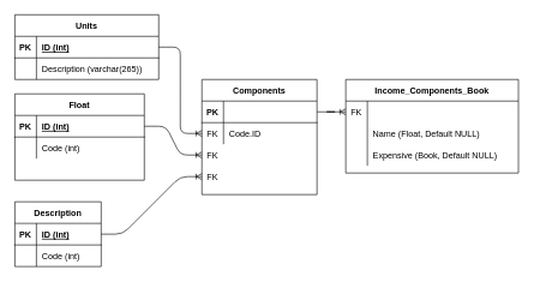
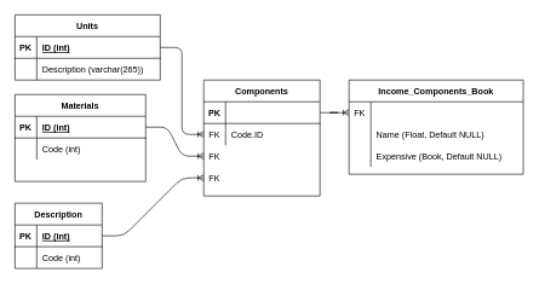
  <mxCell id="0" />
  <mxCell id="1" parent="0" />
  <mxCell id="2" value="" style="edgeStyle=entityRelationEdgeStyle;fontSize=12;html=1;endArrow=ERoneToMany;exitX=1;exitY=0.5;exitDx=0;exitDy=0;entryX=0;entryY=0.5;entryDx=0;entryDy=0;" parent="1" source="42" target="30" edge="1"><mxGeometry width="100" height="100" relative="1" as="geometry"><mxPoint x="420" y="300" as="sourcePoint" /><mxPoint x="520" y="200" as="targetPoint" /></mxGeometry></mxCell>
  <mxCell id="3" value="" style="edgeStyle=entityRelationEdgeStyle;fontSize=12;html=1;endArrow=ERoneToMany;exitX=1;exitY=0.5;exitDx=0;exitDy=0;entryX=0;entryY=0.5;entryDx=0;entryDy=0;" parent="1" source="13" target="28" edge="1"><mxGeometry width="100" height="100" relative="1" as="geometry"><mxPoint x="170" y="295" as="sourcePoint" /><mxPoint x="290" y="295" as="targetPoint" /></mxGeometry></mxCell>
  <mxCell id="4" value="" style="edgeStyle=entityRelationEdgeStyle;fontSize=12;html=1;endArrow=ERoneToMany;exitX=1;exitY=0.5;exitDx=0;exitDy=0;entryX=0;entryY=0.5;entryDx=0;entryDy=0;" parent="1" source="6" target="25" edge="1"><mxGeometry width="100" height="100" relative="1" as="geometry"><mxPoint x="420" y="300" as="sourcePoint" /><mxPoint x="520" y="200" as="targetPoint" /></mxGeometry></mxCell>
  <mxCell id="5" value="Units" style="shape=table;startSize=30;container=1;collapsible=1;childLayout=tableLayout;fixedRows=1;rowLines=0;fontStyle=1;align=center;resizeLast=1;" parent="1" vertex="1"><mxGeometry x="20" y="20" width="200" height="90" as="geometry" /></mxCell>
  <mxCell id="6" value="" style="shape=partialRectangle;collapsible=0;dropTarget=0;pointerEvents=0;fillColor=none;top=0;left=0;bottom=1;right=0;points=[[0,0.5],[1,0.5]];portConstraint=eastwest;" parent="5" vertex="1"><mxGeometry y="30" width="200" height="30" as="geometry" /></mxCell>
  <mxCell id="7" value="PK" style="shape=partialRectangle;connectable=0;fillColor=none;top=0;left=0;bottom=0;right=0;fontStyle=1;overflow=hidden;" parent="6" vertex="1"><mxGeometry width="30" height="30" as="geometry" /></mxCell>
  <mxCell id="8" value="ID (int)" style="shape=partialRectangle;connectable=0;fillColor=none;top=0;left=0;bottom=0;right=0;align=left;spacingLeft=6;fontStyle=5;overflow=hidden;" parent="6" vertex="1"><mxGeometry x="30" width="170" height="30" as="geometry" /></mxCell>
  <mxCell id="9" value="" style="shape=partialRectangle;collapsible=0;dropTarget=0;pointerEvents=0;fillColor=none;top=0;left=0;bottom=0;right=0;points=[[0,0.5],[1,0.5]];portConstraint=eastwest;" parent="5" vertex="1"><mxGeometry y="60" width="200" height="30" as="geometry" /></mxCell>
  <mxCell id="10" value="" style="shape=partialRectangle;connectable=0;fillColor=none;top=0;left=0;bottom=0;right=0;editable=1;overflow=hidden;" parent="9" vertex="1"><mxGeometry width="30" height="30" as="geometry" /></mxCell>
  <mxCell id="11" value="Description (varchar(265))" style="shape=partialRectangle;connectable=0;fillColor=none;top=0;left=0;bottom=0;right=0;align=left;spacingLeft=6;overflow=hidden;" parent="9" vertex="1"><mxGeometry x="30" width="170" height="30" as="geometry" /></mxCell>
- <mxCell id="12" value="Float" style="shape=table;startSize=30;container=1;collapsible=1;childLayout=tableLayout;fixedRows=1;rowLines=0;fontStyle=1;align=center;resizeLast=1;" parent="1" vertex="1"><mxGeometry x="20" y="130" width="180" height="120" as="geometry"><mxRectangle x="100" y="300" width="80" height="30" as="alternateBounds" /></mxGeometry></mxCell>
+ <mxCell id="12" value="Materials" style="shape=table;startSize=30;container=1;collapsible=1;childLayout=tableLayout;fixedRows=1;rowLines=0;fontStyle=1;align=center;resizeLast=1;" parent="1" vertex="1"><mxGeometry x="20" y="130" width="180" height="120" as="geometry"><mxRectangle x="100" y="300" width="80" height="30" as="alternateBounds" /></mxGeometry></mxCell>
  <mxCell id="13" value="" style="shape=partialRectangle;collapsible=0;dropTarget=0;pointerEvents=0;fillColor=none;top=0;left=0;bottom=1;right=0;points=[[0,0.5],[1,0.5]];portConstraint=eastwest;" parent="12" vertex="1"><mxGeometry y="30" width="180" height="30" as="geometry" /></mxCell>
  <mxCell id="14" value="PK" style="shape=partialRectangle;connectable=0;fillColor=none;top=0;left=0;bottom=0;right=0;fontStyle=1;overflow=hidden;" parent="13" vertex="1"><mxGeometry width="30" height="30" as="geometry" /></mxCell>
  <mxCell id="15" value="ID (int)" style="shape=partialRectangle;connectable=0;fillColor=none;top=0;left=0;bottom=0;right=0;align=left;spacingLeft=6;fontStyle=5;overflow=hidden;" parent="13" vertex="1"><mxGeometry x="30" width="150" height="30" as="geometry" /></mxCell>
  <mxCell id="16" value="" style="shape=partialRectangle;collapsible=0;dropTarget=0;pointerEvents=0;fillColor=none;top=0;left=0;bottom=0;right=0;points=[[0,0.5],[1,0.5]];portConstraint=eastwest;verticalAlign=middle;" parent="12" vertex="1"><mxGeometry y="60" width="180" height="30" as="geometry" /></mxCell>
  <mxCell id="17" value="" style="shape=partialRectangle;connectable=0;fillColor=none;top=0;left=0;bottom=0;right=0;editable=1;overflow=hidden;" parent="16" vertex="1"><mxGeometry width="30" height="30" as="geometry" /></mxCell>
  <mxCell id="18" value="Code (int)" style="shape=partialRectangle;connectable=0;fillColor=none;top=0;left=0;bottom=0;right=0;align=left;spacingLeft=6;overflow=hidden;verticalAlign=middle;" parent="16" vertex="1"><mxGeometry x="30" width="150" height="30" as="geometry" /></mxCell>
  <mxCell id="19" value="" style="shape=partialRectangle;collapsible=0;dropTarget=0;pointerEvents=0;fillColor=none;top=0;left=0;bottom=0;right=0;points=[[0,0.5],[1,0.5]];portConstraint=eastwest;" parent="12" vertex="1"><mxGeometry y="90" width="180" height="30" as="geometry" /></mxCell>
  <mxCell id="20" value="" style="shape=partialRectangle;connectable=0;fillColor=none;top=0;left=0;bottom=0;right=0;editable=1;overflow=hidden;" parent="19" vertex="1"><mxGeometry width="30" height="30" as="geometry" /></mxCell>
  <mxCell id="21" value="" style="edgeStyle=entityRelationEdgeStyle;fontSize=12;html=1;endArrow=ERoneToMany;exitX=1;exitY=0.5;exitDx=0;exitDy=0;entryX=0;entryY=0.5;entryDx=0;entryDy=0;" parent="1" source="23" target="33" edge="1"><mxGeometry width="100" height="100" relative="1" as="geometry"><mxPoint x="420" y="300" as="sourcePoint" /><mxPoint x="520" y="200" as="targetPoint" /></mxGeometry></mxCell>
  <mxCell id="22" value="Components" style="shape=table;startSize=30;container=1;collapsible=1;childLayout=tableLayout;fixedRows=1;rowLines=0;fontStyle=1;align=center;resizeLast=1;" parent="1" vertex="1"><mxGeometry x="280" y="110" width="160" height="160" as="geometry" /></mxCell>
  <mxCell id="23" value="" style="shape=partialRectangle;collapsible=0;dropTarget=0;pointerEvents=0;fillColor=none;top=0;left=0;bottom=1;right=0;points=[[0,0.5],[1,0.5]];portConstraint=eastwest;" parent="22" vertex="1"><mxGeometry y="30" width="160" height="30" as="geometry" /></mxCell>
  <mxCell id="24" value="PK" style="shape=partialRectangle;connectable=0;fillColor=none;top=0;left=0;bottom=0;right=0;fontStyle=1;overflow=hidden;" parent="23" vertex="1"><mxGeometry width="30" height="30" as="geometry" /></mxCell>
  <mxCell id="25" value="" style="shape=partialRectangle;collapsible=0;dropTarget=0;pointerEvents=0;fillColor=none;top=0;left=0;bottom=0;right=0;points=[[0,0.5],[1,0.5]];portConstraint=eastwest;" parent="22" vertex="1"><mxGeometry y="60" width="160" height="30" as="geometry" /></mxCell>
  <mxCell id="26" value="FK" style="shape=partialRectangle;connectable=0;fillColor=none;top=0;left=0;bottom=0;right=0;editable=1;overflow=hidden;" parent="25" vertex="1"><mxGeometry width="30" height="30" as="geometry" /></mxCell>
  <mxCell id="27" value="Code.ID" style="shape=partialRectangle;connectable=0;fillColor=none;top=0;left=0;bottom=0;right=0;align=left;spacingLeft=6;overflow=hidden;" parent="25" vertex="1"><mxGeometry x="30" width="130" height="30" as="geometry" /></mxCell>
  <mxCell id="28" value="" style="shape=partialRectangle;collapsible=0;dropTarget=0;pointerEvents=0;fillColor=none;top=0;left=0;bottom=0;right=0;points=[[0,0.5],[1,0.5]];portConstraint=eastwest;" parent="22" vertex="1"><mxGeometry y="90" width="160" height="30" as="geometry" /></mxCell>
  <mxCell id="29" value="FK" style="shape=partialRectangle;connectable=0;fillColor=none;top=0;left=0;bottom=0;right=0;editable=1;overflow=hidden;" parent="28" vertex="1"><mxGeometry width="30" height="30" as="geometry" /></mxCell>
  <mxCell id="30" value="" style="shape=partialRectangle;collapsible=0;dropTarget=0;pointerEvents=0;fillColor=none;top=0;left=0;bottom=0;right=0;points=[[0,0.5],[1,0.5]];portConstraint=eastwest;" parent="22" vertex="1"><mxGeometry y="120" width="160" height="30" as="geometry" /></mxCell>
  <mxCell id="31" value="FK" style="shape=partialRectangle;connectable=0;fillColor=none;top=0;left=0;bottom=0;right=0;editable=1;overflow=hidden;" parent="30" vertex="1"><mxGeometry width="30" height="30" as="geometry" /></mxCell>
  <mxCell id="32" value="Income_Components_Book" style="shape=table;startSize=30;container=1;collapsible=1;childLayout=tableLayout;fixedRows=1;rowLines=0;fontStyle=1;align=center;resizeLast=1;" parent="1" vertex="1"><mxGeometry x="480" y="110" width="240" height="130" as="geometry" /></mxCell>
  <mxCell id="33" value="" style="shape=partialRectangle;collapsible=0;dropTarget=0;pointerEvents=0;fillColor=none;top=0;left=0;bottom=0;right=0;points=[[0,0.5],[1,0.5]];portConstraint=eastwest;" parent="32" vertex="1"><mxGeometry y="30" width="240" height="30" as="geometry" /></mxCell>
  <mxCell id="34" value="FK" style="shape=partialRectangle;connectable=0;fillColor=none;top=0;left=0;bottom=0;right=0;editable=1;overflow=hidden;" parent="33" vertex="1"><mxGeometry width="30" height="30" as="geometry" /></mxCell>
  <mxCell id="35" value="" style="shape=partialRectangle;collapsible=0;dropTarget=0;pointerEvents=0;fillColor=none;top=0;left=0;bottom=0;right=0;points=[[0,0.5],[1,0.5]];portConstraint=eastwest;" parent="32" vertex="1"><mxGeometry y="60" width="240" height="30" as="geometry" /></mxCell>
  <mxCell id="36" value="" style="shape=partialRectangle;connectable=0;fillColor=none;top=0;left=0;bottom=0;right=0;editable=1;overflow=hidden;" parent="35" vertex="1"><mxGeometry width="30" height="30" as="geometry" /></mxCell>
  <mxCell id="37" value="Name (Float, Default NULL)" style="shape=partialRectangle;connectable=0;fillColor=none;top=0;left=0;bottom=0;right=0;align=left;spacingLeft=6;overflow=hidden;" parent="35" vertex="1"><mxGeometry x="30" width="210" height="30" as="geometry" /></mxCell>
  <mxCell id="38" value="" style="shape=partialRectangle;collapsible=0;dropTarget=0;pointerEvents=0;fillColor=none;top=0;left=0;bottom=0;right=0;points=[[0,0.5],[1,0.5]];portConstraint=eastwest;" parent="32" vertex="1"><mxGeometry y="90" width="240" height="30" as="geometry" /></mxCell>
  <mxCell id="39" value="" style="shape=partialRectangle;connectable=0;fillColor=none;top=0;left=0;bottom=0;right=0;editable=1;overflow=hidden;" parent="38" vertex="1"><mxGeometry width="30" height="30" as="geometry" /></mxCell>
  <mxCell id="40" value="Expensive (Book, Default NULL)" style="shape=partialRectangle;connectable=0;fillColor=none;top=0;left=0;bottom=0;right=0;align=left;spacingLeft=6;overflow=hidden;" parent="38" vertex="1"><mxGeometry x="30" width="210" height="30" as="geometry" /></mxCell>
  <mxCell id="41" value="Description" style="shape=table;startSize=30;container=1;collapsible=1;childLayout=tableLayout;fixedRows=1;rowLines=0;fontStyle=1;align=center;resizeLast=1;" parent="1" vertex="1"><mxGeometry x="20" y="280" width="120" height="90" as="geometry" /></mxCell>
  <mxCell id="42" value="" style="shape=partialRectangle;collapsible=0;dropTarget=0;pointerEvents=0;fillColor=none;top=0;left=0;bottom=1;right=0;points=[[0,0.5],[1,0.5]];portConstraint=eastwest;" parent="41" vertex="1"><mxGeometry y="30" width="120" height="30" as="geometry" /></mxCell>
  <mxCell id="43" value="PK" style="shape=partialRectangle;connectable=0;fillColor=none;top=0;left=0;bottom=0;right=0;fontStyle=1;overflow=hidden;" parent="42" vertex="1"><mxGeometry width="30" height="30" as="geometry" /></mxCell>
  <mxCell id="44" value="ID (int)" style="shape=partialRectangle;connectable=0;fillColor=none;top=0;left=0;bottom=0;right=0;align=left;spacingLeft=6;fontStyle=5;overflow=hidden;" parent="42" vertex="1"><mxGeometry x="30" width="90" height="30" as="geometry" /></mxCell>
  <mxCell id="45" value="" style="shape=partialRectangle;collapsible=0;dropTarget=0;pointerEvents=0;fillColor=none;top=0;left=0;bottom=0;right=0;points=[[0,0.5],[1,0.5]];portConstraint=eastwest;" parent="41" vertex="1"><mxGeometry y="60" width="120" height="30" as="geometry" /></mxCell>
  <mxCell id="46" value="" style="shape=partialRectangle;connectable=0;fillColor=none;top=0;left=0;bottom=0;right=0;editable=1;overflow=hidden;" parent="45" vertex="1"><mxGeometry width="30" height="30" as="geometry" /></mxCell>
  <mxCell id="47" value="Code (int)" style="shape=partialRectangle;connectable=0;fillColor=none;top=0;left=0;bottom=0;right=0;align=left;spacingLeft=6;overflow=hidden;" parent="45" vertex="1"><mxGeometry x="30" width="90" height="30" as="geometry" /></mxCell>
